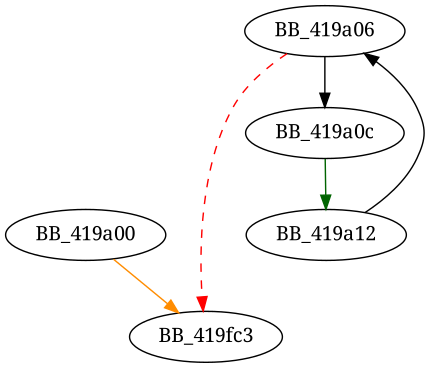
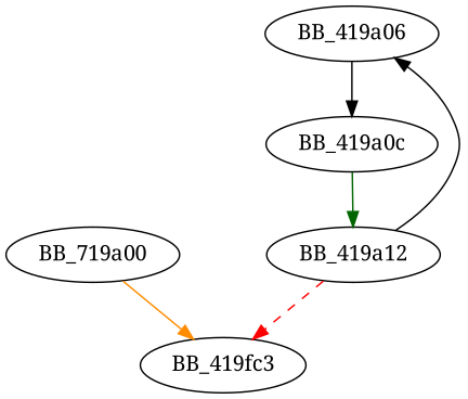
  digraph {
    fontname="Noto Serif"
    node [fontname="Noto Serif"]
    edge [color=black fontname="Noto Serif" style=solid]
-   BB_419a00
+   BB_419a00 [label=BB_719a00]
    BB_419fc3
    BB_419a06
    BB_419a0c
    BB_419a12
    BB_419a00 -> BB_419fc3 [color=darkorange]
-   BB_419a06 -> BB_419fc3 [color=red style=dashed]
+   BB_419a12 -> BB_419fc3 [color=red style=dashed]
    BB_419a06 -> BB_419a0c
    BB_419a0c -> BB_419a12 [color=darkgreen]
    BB_419a12 -> BB_419a06
  }
